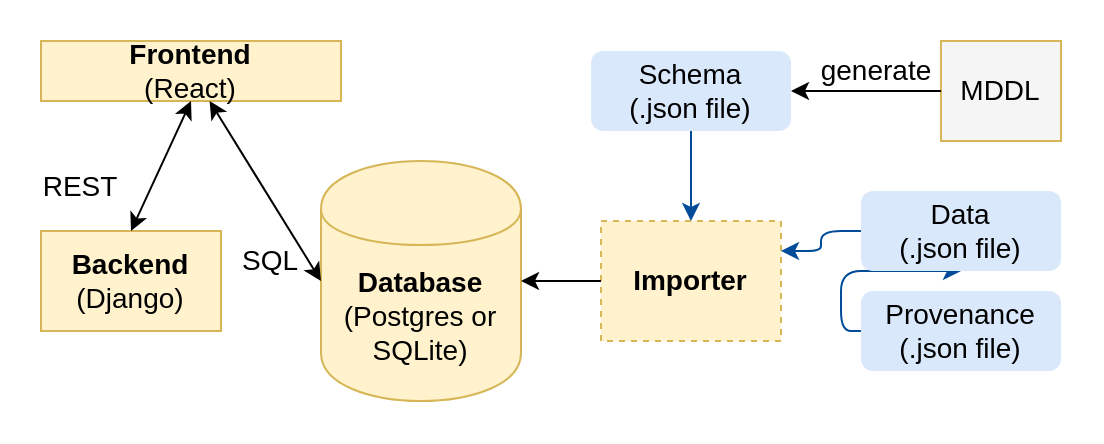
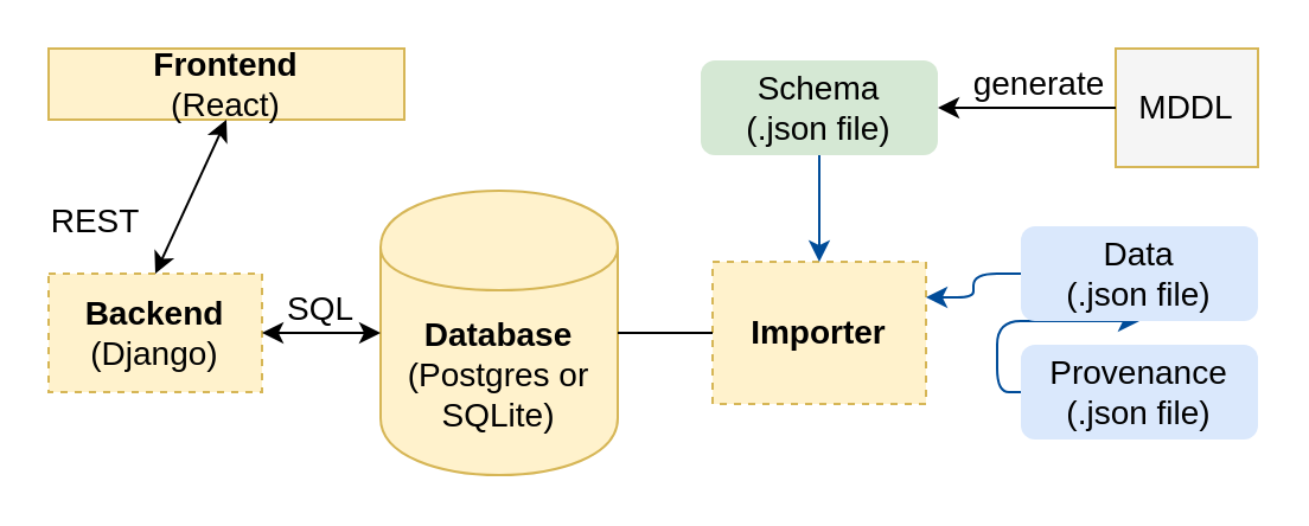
  <mxCell id="0" />
  <mxCell id="1" parent="0" />
  <mxCell id="2" value="&lt;font style=&quot;font-size: 14px&quot;&gt;&lt;b&gt;Database&lt;br&gt;&lt;/b&gt;(Postgres or SQLite)&lt;/font&gt;" style="shape=cylinder;whiteSpace=wrap;html=1;boundedLbl=1;backgroundOutline=1;fillColor=#fff2cc;strokeColor=#d6b656;" vertex="1" parent="1"><mxGeometry x="160" y="80" width="100" height="120" as="geometry" /></mxCell>
- <mxCell id="3" value="&lt;font style=&quot;font-size: 14px&quot;&gt;&lt;b&gt;Backend&lt;/b&gt;&lt;br&gt;(Django)&lt;/font&gt;" style="rounded=0;whiteSpace=wrap;html=1;fillColor=#fff2cc;strokeColor=#d6b656;" vertex="1" parent="1"><mxGeometry x="20" y="115" width="90" height="50" as="geometry" /></mxCell>
+ <mxCell id="3" value="&lt;font style=&quot;font-size: 14px&quot;&gt;&lt;b&gt;Backend&lt;/b&gt;&lt;br&gt;(Django)&lt;/font&gt;" style="rounded=0;whiteSpace=wrap;html=1;fillColor=#fff2cc;strokeColor=#d6b656;dashed=1;" vertex="1" parent="1"><mxGeometry x="20" y="115" width="90" height="50" as="geometry" /></mxCell>
  <mxCell id="4" value="&lt;font style=&quot;font-size: 14px&quot;&gt;&lt;b&gt;Frontend&lt;/b&gt;&lt;br&gt;(React)&lt;/font&gt;" style="rounded=0;whiteSpace=wrap;html=1;fillColor=#fff2cc;strokeColor=#d6b656;" vertex="1" parent="1"><mxGeometry x="20" y="20" width="150" height="30" as="geometry" /></mxCell>
- <mxCell id="5" value="" style="endArrow=classic;startArrow=classic;html=1;exitX=0;exitY=0.5;exitDx=0;exitDy=0;" edge="1" parent="1" source="2" target="4"><mxGeometry width="50" height="50" relative="1" as="geometry"><mxPoint x="20" y="280" as="sourcePoint" /><mxPoint x="70" y="230" as="targetPoint" /></mxGeometry></mxCell>
+ <mxCell id="5" value="" style="endArrow=classic;startArrow=classic;html=1;entryX=1;entryY=0.5;entryDx=0;entryDy=0;exitX=0;exitY=0.5;exitDx=0;exitDy=0;" edge="1" parent="1" source="2" target="3"><mxGeometry width="50" height="50" relative="1" as="geometry"><mxPoint x="20" y="280" as="sourcePoint" /><mxPoint x="70" y="230" as="targetPoint" /></mxGeometry></mxCell>
  <mxCell id="6" value="" style="endArrow=classic;startArrow=classic;html=1;entryX=0.5;entryY=1;entryDx=0;entryDy=0;exitX=0.5;exitY=0;exitDx=0;exitDy=0;" edge="1" parent="1" source="3" target="4"><mxGeometry width="50" height="50" relative="1" as="geometry"><mxPoint x="-180" y="280" as="sourcePoint" /><mxPoint x="-130" y="230" as="targetPoint" /></mxGeometry></mxCell>
  <mxCell id="7" value="REST" style="text;html=1;strokeColor=none;fillColor=none;align=center;verticalAlign=middle;whiteSpace=wrap;rounded=0;fontSize=14;" vertex="1" parent="1"><mxGeometry x="20" y="83" width="40" height="20" as="geometry" /></mxCell>
  <mxCell id="8" value="SQL" style="text;html=1;strokeColor=none;fillColor=none;align=center;verticalAlign=middle;whiteSpace=wrap;rounded=0;fontSize=14;" vertex="1" parent="1"><mxGeometry x="115" y="120" width="40" height="20" as="geometry" /></mxCell>
  <mxCell id="9" value="&lt;font style=&quot;font-size: 14px&quot;&gt;&lt;b&gt;Importer&lt;/b&gt;&lt;/font&gt;" style="whiteSpace=wrap;html=1;fillColor=#fff2cc;strokeColor=#d6b656;dashed=1;" vertex="1" parent="1"><mxGeometry x="300" y="110" width="90" height="60" as="geometry" /></mxCell>
- <mxCell id="10" value="&lt;font style=&quot;font-size: 14px&quot;&gt;Schema&lt;br&gt;(.json file)&lt;/font&gt;" style="whiteSpace=wrap;html=1;fillColor=#dae8fc;strokeColor=none;rounded=1;" vertex="1" parent="1"><mxGeometry x="295" y="25" width="100" height="40" as="geometry" /></mxCell>
- <mxCell id="11" value="" style="endArrow=classic;html=1;entryX=1;entryY=0.5;entryDx=0;entryDy=0;exitX=0;exitY=0.5;exitDx=0;exitDy=0;" edge="1" parent="1" source="9" target="2"><mxGeometry width="50" height="50" relative="1" as="geometry"><mxPoint x="-180" y="280" as="sourcePoint" /><mxPoint x="-130" y="230" as="targetPoint" /></mxGeometry></mxCell>
+ <mxCell id="10" value="&lt;font style=&quot;font-size: 14px&quot;&gt;Schema&lt;br&gt;(.json file)&lt;/font&gt;" style="whiteSpace=wrap;html=1;fillColor=#d5e8d4;strokeColor=none;rounded=1;" vertex="1" parent="1"><mxGeometry x="295" y="25" width="100" height="40" as="geometry" /></mxCell>
+ <mxCell id="11" value="" style="endArrow=none;html=1;entryX=1;entryY=0.5;entryDx=0;entryDy=0;exitX=0;exitY=0.5;exitDx=0;exitDy=0;" edge="1" parent="1" source="9" target="2"><mxGeometry width="50" height="50" relative="1" as="geometry"><mxPoint x="-180" y="280" as="sourcePoint" /><mxPoint x="-130" y="230" as="targetPoint" /></mxGeometry></mxCell>
  <mxCell id="12" value="&lt;font style=&quot;font-size: 14px&quot;&gt;Provenance&lt;br&gt;(.json file)&lt;/font&gt;" style="rounded=1;whiteSpace=wrap;html=1;fillColor=#dae8fc;strokeColor=none;glass=0;" vertex="1" parent="1"><mxGeometry x="430" y="145" width="100" height="40" as="geometry" /></mxCell>
  <mxCell id="13" value="" style="endArrow=classic;html=1;exitX=0;exitY=0.5;exitDx=0;exitDy=0;edgeStyle=orthogonalEdgeStyle;strokeColor=#004C99;" edge="1" parent="1" source="12" target="14"><mxGeometry width="50" height="50" relative="1" as="geometry"><mxPoint x="-180" y="280" as="sourcePoint" /><mxPoint x="-130" y="230" as="targetPoint" /></mxGeometry></mxCell>
  <mxCell id="14" value="&lt;font style=&quot;font-size: 14px&quot;&gt;Data&lt;br&gt;(.json file)&lt;/font&gt;" style="rounded=1;whiteSpace=wrap;html=1;fillColor=#dae8fc;strokeColor=none;glass=0;" vertex="1" parent="1"><mxGeometry x="430" y="95" width="100" height="40" as="geometry" /></mxCell>
  <mxCell id="15" value="" style="endArrow=classic;html=1;entryX=1;entryY=0.25;entryDx=0;entryDy=0;exitX=0;exitY=0.5;exitDx=0;exitDy=0;edgeStyle=orthogonalEdgeStyle;strokeColor=#004C99;" edge="1" parent="1" source="14" target="9"><mxGeometry width="50" height="50" relative="1" as="geometry"><mxPoint x="359" y="-40" as="sourcePoint" /><mxPoint x="359" y="-110" as="targetPoint" /></mxGeometry></mxCell>
  <mxCell id="16" value="" style="endArrow=classic;html=1;entryX=0.5;entryY=0;entryDx=0;entryDy=0;exitX=0.5;exitY=1;exitDx=0;exitDy=0;strokeColor=#004C99;" edge="1" parent="1" source="10" target="9"><mxGeometry width="50" height="50" relative="1" as="geometry"><mxPoint x="480" y="-110" as="sourcePoint" /><mxPoint x="410" y="-10" as="targetPoint" /></mxGeometry></mxCell>
  <mxCell id="17" value="&lt;font style=&quot;font-size: 14px&quot;&gt;MDDL&lt;/font&gt;" style="rounded=0;whiteSpace=wrap;html=1;fillColor=#f5f5f5;strokeColor=#d6b656;" vertex="1" parent="1"><mxGeometry x="470" y="20" width="60" height="50" as="geometry" /></mxCell>
  <mxCell id="18" value="" style="endArrow=classic;html=1;entryX=1;entryY=0.5;entryDx=0;entryDy=0;exitX=0;exitY=0.5;exitDx=0;exitDy=0;" edge="1" parent="1" source="17" target="10"><mxGeometry width="50" height="50" relative="1" as="geometry"><mxPoint x="180" y="380" as="sourcePoint" /><mxPoint x="230" y="330" as="targetPoint" /></mxGeometry></mxCell>
  <mxCell id="19" value="generate" style="text;html=1;strokeColor=none;fillColor=none;align=center;verticalAlign=middle;whiteSpace=wrap;rounded=0;fontSize=14;" vertex="1" parent="1"><mxGeometry x="403" y="25" width="70" height="20" as="geometry" /></mxCell>
